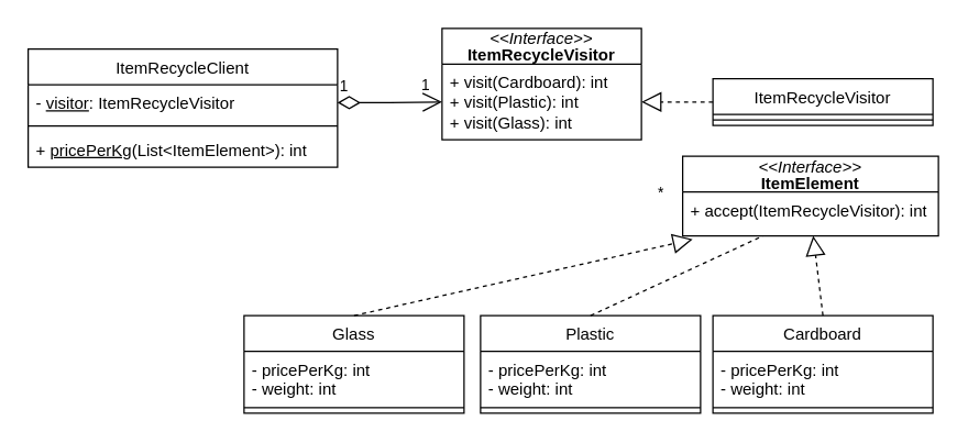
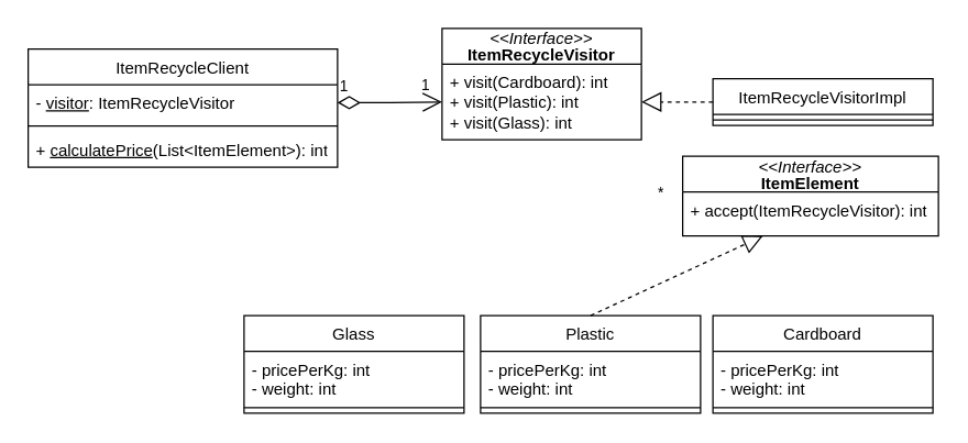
  <mxCell id="0" />
  <mxCell id="1" parent="0" />
  <mxCell id="2" value="&lt;p style=&quot;line-height: 100%;&quot;&gt;&lt;font style=&quot;font-size: 12px;&quot;&gt;&lt;i&gt;&amp;lt;&amp;lt;Interface&amp;gt;&amp;gt;&lt;/i&gt;&lt;br&gt;&lt;b&gt;ItemRecycleVisitor&lt;/b&gt;&lt;/font&gt;&lt;/p&gt;" style="swimlane;fontStyle=0;childLayout=stackLayout;horizontal=1;startSize=26;fillColor=none;horizontalStack=0;resizeParent=1;resizeParentMax=0;resizeLast=0;collapsible=1;marginBottom=0;html=1;whiteSpace=wrap;" vertex="1" parent="1"><mxGeometry x="321" y="20" width="145" height="81" as="geometry" /></mxCell>
  <mxCell id="3" value="+ visit(Cardboard): int&lt;br style=&quot;--tw-translate-x:0; --tw-translate-y:0; --tw-rotate:0; --tw-skew-x:0; --tw-skew-y:0; --tw-scale-x:1; --tw-scale-y:1; --tw-pan-x: ; --tw-pan-y: ; --tw-pinch-zoom: ; --tw-scroll-snap-strictness:proximity; --tw-ordinal: ; --tw-slashed-zero: ; --tw-numeric-figure: ; --tw-numeric-spacing: ; --tw-numeric-fraction: ; --tw-ring-inset: ; --tw-ring-offset-width:0px; --tw-ring-offset-color:#fff; --tw-ring-color:rgb(59 130 246 / 0.5); --tw-ring-offset-shadow:0 0 #0000; --tw-ring-shadow:0 0 #0000; --tw-shadow:0 0 #0000; --tw-shadow-colored:0 0 #0000; --tw-blur: ; --tw-brightness: ; --tw-contrast: ; --tw-grayscale: ; --tw-hue-rotate: ; --tw-invert: ; --tw-saturate: ; --tw-sepia: ; --tw-drop-shadow: ; --tw-backdrop-blur: ; --tw-backdrop-brightness: ; --tw-backdrop-contrast: ; --tw-backdrop-grayscale: ; --tw-backdrop-hue-rotate: ; --tw-backdrop-invert: ; --tw-backdrop-opacity: ; --tw-backdrop-saturate: ; --tw-backdrop-sepia: ; border-color: var(--border-color);&quot;&gt;+ visit(Plastic): int&lt;br style=&quot;--tw-translate-x:0; --tw-translate-y:0; --tw-rotate:0; --tw-skew-x:0; --tw-skew-y:0; --tw-scale-x:1; --tw-scale-y:1; --tw-pan-x: ; --tw-pan-y: ; --tw-pinch-zoom: ; --tw-scroll-snap-strictness:proximity; --tw-ordinal: ; --tw-slashed-zero: ; --tw-numeric-figure: ; --tw-numeric-spacing: ; --tw-numeric-fraction: ; --tw-ring-inset: ; --tw-ring-offset-width:0px; --tw-ring-offset-color:#fff; --tw-ring-color:rgb(59 130 246 / 0.5); --tw-ring-offset-shadow:0 0 #0000; --tw-ring-shadow:0 0 #0000; --tw-shadow:0 0 #0000; --tw-shadow-colored:0 0 #0000; --tw-blur: ; --tw-brightness: ; --tw-contrast: ; --tw-grayscale: ; --tw-hue-rotate: ; --tw-invert: ; --tw-saturate: ; --tw-sepia: ; --tw-drop-shadow: ; --tw-backdrop-blur: ; --tw-backdrop-brightness: ; --tw-backdrop-contrast: ; --tw-backdrop-grayscale: ; --tw-backdrop-hue-rotate: ; --tw-backdrop-invert: ; --tw-backdrop-opacity: ; --tw-backdrop-saturate: ; --tw-backdrop-sepia: ; border-color: var(--border-color);&quot;&gt;+ visit(Glass): int" style="text;strokeColor=none;fillColor=none;align=left;verticalAlign=top;spacingLeft=4;spacingRight=4;overflow=hidden;rotatable=0;points=[[0,0.5],[1,0.5]];portConstraint=eastwest;whiteSpace=wrap;html=1;" vertex="1" parent="2"><mxGeometry y="26" width="145" height="55" as="geometry" /></mxCell>
  <mxCell id="4" value="&lt;p style=&quot;line-height: 100%;&quot;&gt;&lt;font style=&quot;font-size: 12px;&quot;&gt;&lt;i&gt;&amp;lt;&amp;lt;Interface&amp;gt;&amp;gt;&lt;/i&gt;&lt;br&gt;&lt;b&gt;ItemElement&lt;/b&gt;&lt;/font&gt;&lt;/p&gt;" style="swimlane;fontStyle=0;childLayout=stackLayout;horizontal=1;startSize=26;fillColor=none;horizontalStack=0;resizeParent=1;resizeParentMax=0;resizeLast=0;collapsible=1;marginBottom=0;html=1;whiteSpace=wrap;" vertex="1" parent="1"><mxGeometry x="496" y="113" width="186" height="58" as="geometry" /></mxCell>
  <mxCell id="5" value="+ accept(ItemRecycleVisitor): int" style="text;strokeColor=none;fillColor=none;align=left;verticalAlign=top;spacingLeft=4;spacingRight=4;overflow=hidden;rotatable=0;points=[[0,0.5],[1,0.5]];portConstraint=eastwest;whiteSpace=wrap;html=1;" vertex="1" parent="4"><mxGeometry y="26" width="186" height="32" as="geometry" /></mxCell>
  <mxCell id="6" value="&lt;span style=&quot;font-weight: normal;&quot;&gt;Glass&lt;/span&gt;" style="swimlane;fontStyle=1;align=center;verticalAlign=top;childLayout=stackLayout;horizontal=1;startSize=26;horizontalStack=0;resizeParent=1;resizeParentMax=0;resizeLast=0;collapsible=1;marginBottom=0;whiteSpace=wrap;html=1;" vertex="1" parent="1"><mxGeometry x="177" y="229" width="160" height="71" as="geometry" /></mxCell>
  <mxCell id="7" value="- pricePerKg: int&lt;br&gt;- weight: int" style="text;strokeColor=none;fillColor=none;align=left;verticalAlign=top;spacingLeft=4;spacingRight=4;overflow=hidden;rotatable=0;points=[[0,0.5],[1,0.5]];portConstraint=eastwest;whiteSpace=wrap;html=1;" vertex="1" parent="6"><mxGeometry y="26" width="160" height="37" as="geometry" /></mxCell>
  <mxCell id="8" value="" style="line;strokeWidth=1;fillColor=none;align=left;verticalAlign=middle;spacingTop=-1;spacingLeft=3;spacingRight=3;rotatable=0;labelPosition=right;points=[];portConstraint=eastwest;strokeColor=inherit;" vertex="1" parent="6"><mxGeometry y="63" width="160" height="8" as="geometry" /></mxCell>
  <mxCell id="9" value="&lt;span style=&quot;font-weight: normal;&quot;&gt;Plastic&lt;/span&gt;" style="swimlane;fontStyle=1;align=center;verticalAlign=top;childLayout=stackLayout;horizontal=1;startSize=26;horizontalStack=0;resizeParent=1;resizeParentMax=0;resizeLast=0;collapsible=1;marginBottom=0;whiteSpace=wrap;html=1;" vertex="1" parent="1"><mxGeometry x="349" y="229" width="160" height="71" as="geometry" /></mxCell>
  <mxCell id="10" value="- pricePerKg: int&lt;br&gt;- weight: int" style="text;strokeColor=none;fillColor=none;align=left;verticalAlign=top;spacingLeft=4;spacingRight=4;overflow=hidden;rotatable=0;points=[[0,0.5],[1,0.5]];portConstraint=eastwest;whiteSpace=wrap;html=1;" vertex="1" parent="9"><mxGeometry y="26" width="160" height="37" as="geometry" /></mxCell>
  <mxCell id="11" value="" style="line;strokeWidth=1;fillColor=none;align=left;verticalAlign=middle;spacingTop=-1;spacingLeft=3;spacingRight=3;rotatable=0;labelPosition=right;points=[];portConstraint=eastwest;strokeColor=inherit;" vertex="1" parent="9"><mxGeometry y="63" width="160" height="8" as="geometry" /></mxCell>
  <mxCell id="12" value="&lt;span style=&quot;font-weight: normal;&quot;&gt;Cardboard&lt;/span&gt;" style="swimlane;fontStyle=1;align=center;verticalAlign=top;childLayout=stackLayout;horizontal=1;startSize=26;horizontalStack=0;resizeParent=1;resizeParentMax=0;resizeLast=0;collapsible=1;marginBottom=0;whiteSpace=wrap;html=1;" vertex="1" parent="1"><mxGeometry x="518" y="229" width="160" height="71" as="geometry" /></mxCell>
  <mxCell id="13" value="- pricePerKg: int&lt;br&gt;- weight: int" style="text;strokeColor=none;fillColor=none;align=left;verticalAlign=top;spacingLeft=4;spacingRight=4;overflow=hidden;rotatable=0;points=[[0,0.5],[1,0.5]];portConstraint=eastwest;whiteSpace=wrap;html=1;" vertex="1" parent="12"><mxGeometry y="26" width="160" height="37" as="geometry" /></mxCell>
  <mxCell id="14" value="" style="line;strokeWidth=1;fillColor=none;align=left;verticalAlign=middle;spacingTop=-1;spacingLeft=3;spacingRight=3;rotatable=0;labelPosition=right;points=[];portConstraint=eastwest;strokeColor=inherit;" vertex="1" parent="12"><mxGeometry y="63" width="160" height="8" as="geometry" /></mxCell>
- <mxCell id="15" value="" style="endArrow=block;dashed=1;endFill=0;endSize=12;html=1;rounded=0;exitX=0.5;exitY=0;exitDx=0;exitDy=0;entryX=0.039;entryY=1.077;entryDx=0;entryDy=0;entryPerimeter=0;" edge="1" parent="1" source="6" target="5"><mxGeometry width="160" relative="1" as="geometry"><mxPoint x="307" y="198" as="sourcePoint" /><mxPoint x="467" y="198" as="targetPoint" /></mxGeometry></mxCell>
- <mxCell id="16" value="" style="endArrow=block;dashed=1;endFill=0;endSize=12;html=1;rounded=0;exitX=0.5;exitY=0;exitDx=0;exitDy=0;" edge="1" parent="1" source="12" target="5"><mxGeometry width="160" relative="1" as="geometry"><mxPoint x="583" y="203" as="sourcePoint" /><mxPoint x="719" y="137" as="targetPoint" /></mxGeometry></mxCell>
- <mxCell id="17" value="" style="endArrow=none;dashed=1;endFill=0;endSize=12;html=1;rounded=0;exitX=0.5;exitY=0;exitDx=0;exitDy=0;" edge="1" parent="1" source="9" target="5"><mxGeometry width="160" relative="1" as="geometry"><mxPoint x="695" y="239" as="sourcePoint" /><mxPoint x="540" y="173" as="targetPoint" /></mxGeometry></mxCell>
- <mxCell id="18" value="&lt;span style=&quot;font-weight: normal;&quot;&gt;ItemRecycleVisitor&lt;/span&gt;" style="swimlane;fontStyle=1;align=center;verticalAlign=top;childLayout=stackLayout;horizontal=1;startSize=26;horizontalStack=0;resizeParent=1;resizeParentMax=0;resizeLast=0;collapsible=1;marginBottom=0;whiteSpace=wrap;html=1;" vertex="1" parent="1"><mxGeometry x="518" y="56.5" width="160" height="34" as="geometry" /></mxCell>
+ <mxCell id="17" value="" style="endArrow=block;dashed=1;endFill=0;endSize=12;html=1;rounded=0;exitX=0.5;exitY=0;exitDx=0;exitDy=0;" edge="1" parent="1" source="9" target="5"><mxGeometry width="160" relative="1" as="geometry"><mxPoint x="695" y="239" as="sourcePoint" /><mxPoint x="540" y="173" as="targetPoint" /></mxGeometry></mxCell>
+ <mxCell id="18" value="&lt;span style=&quot;font-weight: normal;&quot;&gt;ItemRecycleVisitorImpl&lt;/span&gt;" style="swimlane;fontStyle=1;align=center;verticalAlign=top;childLayout=stackLayout;horizontal=1;startSize=26;horizontalStack=0;resizeParent=1;resizeParentMax=0;resizeLast=0;collapsible=1;marginBottom=0;whiteSpace=wrap;html=1;" vertex="1" parent="1"><mxGeometry x="518" y="56.5" width="160" height="34" as="geometry" /></mxCell>
  <mxCell id="19" value="" style="line;strokeWidth=1;fillColor=none;align=left;verticalAlign=middle;spacingTop=-1;spacingLeft=3;spacingRight=3;rotatable=0;labelPosition=right;points=[];portConstraint=eastwest;strokeColor=inherit;" vertex="1" parent="18"><mxGeometry y="26" width="160" height="8" as="geometry" /></mxCell>
  <mxCell id="20" value="" style="endArrow=block;dashed=1;endFill=0;endSize=12;html=1;rounded=0;" edge="1" parent="1" source="18" target="3"><mxGeometry width="160" relative="1" as="geometry"><mxPoint x="430.5" y="96" as="sourcePoint" /><mxPoint x="566.5" y="30" as="targetPoint" /></mxGeometry></mxCell>
  <mxCell id="21" value="&lt;span style=&quot;font-weight: normal;&quot;&gt;ItemRecycleClient&lt;/span&gt;" style="swimlane;fontStyle=1;align=center;verticalAlign=top;childLayout=stackLayout;horizontal=1;startSize=26;horizontalStack=0;resizeParent=1;resizeParentMax=0;resizeLast=0;collapsible=1;marginBottom=0;whiteSpace=wrap;html=1;" vertex="1" parent="1"><mxGeometry x="20" y="35" width="225" height="86" as="geometry" /></mxCell>
  <mxCell id="22" value="- &lt;u&gt;visitor&lt;/u&gt;: ItemRecycleVisitor" style="text;strokeColor=none;fillColor=none;align=left;verticalAlign=top;spacingLeft=4;spacingRight=4;overflow=hidden;rotatable=0;points=[[0,0.5],[1,0.5]];portConstraint=eastwest;whiteSpace=wrap;html=1;" vertex="1" parent="21"><mxGeometry y="26" width="225" height="26" as="geometry" /></mxCell>
  <mxCell id="23" value="" style="line;strokeWidth=1;fillColor=none;align=left;verticalAlign=middle;spacingTop=-1;spacingLeft=3;spacingRight=3;rotatable=0;labelPosition=right;points=[];portConstraint=eastwest;strokeColor=inherit;" vertex="1" parent="21"><mxGeometry y="52" width="225" height="8" as="geometry" /></mxCell>
- <mxCell id="24" value="+&amp;nbsp;&lt;u style=&quot;--tw-translate-x:0; --tw-translate-y:0; --tw-rotate:0; --tw-skew-x:0; --tw-skew-y:0; --tw-scale-x:1; --tw-scale-y:1; --tw-pan-x: ; --tw-pan-y: ; --tw-pinch-zoom: ; --tw-scroll-snap-strictness:proximity; --tw-ordinal: ; --tw-slashed-zero: ; --tw-numeric-figure: ; --tw-numeric-spacing: ; --tw-numeric-fraction: ; --tw-ring-inset: ; --tw-ring-offset-width:0px; --tw-ring-offset-color:#fff; --tw-ring-color:rgb(59 130 246 / 0.5); --tw-ring-offset-shadow:0 0 #0000; --tw-ring-shadow:0 0 #0000; --tw-shadow:0 0 #0000; --tw-shadow-colored:0 0 #0000; --tw-blur: ; --tw-brightness: ; --tw-contrast: ; --tw-grayscale: ; --tw-hue-rotate: ; --tw-invert: ; --tw-saturate: ; --tw-sepia: ; --tw-drop-shadow: ; --tw-backdrop-blur: ; --tw-backdrop-brightness: ; --tw-backdrop-contrast: ; --tw-backdrop-grayscale: ; --tw-backdrop-hue-rotate: ; --tw-backdrop-invert: ; --tw-backdrop-opacity: ; --tw-backdrop-saturate: ; --tw-backdrop-sepia: ; border-color: var(--border-color);&quot;&gt;pricePerKg&lt;/u&gt;&lt;span style=&quot;--tw-translate-x:0; --tw-translate-y:0; --tw-rotate:0; --tw-skew-x:0; --tw-skew-y:0; --tw-scale-x:1; --tw-scale-y:1; --tw-pan-x: ; --tw-pan-y: ; --tw-pinch-zoom: ; --tw-scroll-snap-strictness:proximity; --tw-ordinal: ; --tw-slashed-zero: ; --tw-numeric-figure: ; --tw-numeric-spacing: ; --tw-numeric-fraction: ; --tw-ring-inset: ; --tw-ring-offset-width:0px; --tw-ring-offset-color:#fff; --tw-ring-color:rgb(59 130 246 / 0.5); --tw-ring-offset-shadow:0 0 #0000; --tw-ring-shadow:0 0 #0000; --tw-shadow:0 0 #0000; --tw-shadow-colored:0 0 #0000; --tw-blur: ; --tw-brightness: ; --tw-contrast: ; --tw-grayscale: ; --tw-hue-rotate: ; --tw-invert: ; --tw-saturate: ; --tw-sepia: ; --tw-drop-shadow: ; --tw-backdrop-blur: ; --tw-backdrop-brightness: ; --tw-backdrop-contrast: ; --tw-backdrop-grayscale: ; --tw-backdrop-hue-rotate: ; --tw-backdrop-invert: ; --tw-backdrop-opacity: ; --tw-backdrop-saturate: ; --tw-backdrop-sepia: ; border-color: var(--border-color);&quot;&gt;(List&amp;lt;ItemElement&amp;gt;)&lt;/span&gt;: int" style="text;strokeColor=none;fillColor=none;align=left;verticalAlign=top;spacingLeft=4;spacingRight=4;overflow=hidden;rotatable=0;points=[[0,0.5],[1,0.5]];portConstraint=eastwest;whiteSpace=wrap;html=1;" vertex="1" parent="21"><mxGeometry y="60" width="225" height="26" as="geometry" /></mxCell>
+ <mxCell id="24" value="+&amp;nbsp;&lt;u style=&quot;--tw-translate-x:0; --tw-translate-y:0; --tw-rotate:0; --tw-skew-x:0; --tw-skew-y:0; --tw-scale-x:1; --tw-scale-y:1; --tw-pan-x: ; --tw-pan-y: ; --tw-pinch-zoom: ; --tw-scroll-snap-strictness:proximity; --tw-ordinal: ; --tw-slashed-zero: ; --tw-numeric-figure: ; --tw-numeric-spacing: ; --tw-numeric-fraction: ; --tw-ring-inset: ; --tw-ring-offset-width:0px; --tw-ring-offset-color:#fff; --tw-ring-color:rgb(59 130 246 / 0.5); --tw-ring-offset-shadow:0 0 #0000; --tw-ring-shadow:0 0 #0000; --tw-shadow:0 0 #0000; --tw-shadow-colored:0 0 #0000; --tw-blur: ; --tw-brightness: ; --tw-contrast: ; --tw-grayscale: ; --tw-hue-rotate: ; --tw-invert: ; --tw-saturate: ; --tw-sepia: ; --tw-drop-shadow: ; --tw-backdrop-blur: ; --tw-backdrop-brightness: ; --tw-backdrop-contrast: ; --tw-backdrop-grayscale: ; --tw-backdrop-hue-rotate: ; --tw-backdrop-invert: ; --tw-backdrop-opacity: ; --tw-backdrop-saturate: ; --tw-backdrop-sepia: ; border-color: var(--border-color);&quot;&gt;calculatePrice&lt;/u&gt;&lt;span style=&quot;--tw-translate-x:0; --tw-translate-y:0; --tw-rotate:0; --tw-skew-x:0; --tw-skew-y:0; --tw-scale-x:1; --tw-scale-y:1; --tw-pan-x: ; --tw-pan-y: ; --tw-pinch-zoom: ; --tw-scroll-snap-strictness:proximity; --tw-ordinal: ; --tw-slashed-zero: ; --tw-numeric-figure: ; --tw-numeric-spacing: ; --tw-numeric-fraction: ; --tw-ring-inset: ; --tw-ring-offset-width:0px; --tw-ring-offset-color:#fff; --tw-ring-color:rgb(59 130 246 / 0.5); --tw-ring-offset-shadow:0 0 #0000; --tw-ring-shadow:0 0 #0000; --tw-shadow:0 0 #0000; --tw-shadow-colored:0 0 #0000; --tw-blur: ; --tw-brightness: ; --tw-contrast: ; --tw-grayscale: ; --tw-hue-rotate: ; --tw-invert: ; --tw-saturate: ; --tw-sepia: ; --tw-drop-shadow: ; --tw-backdrop-blur: ; --tw-backdrop-brightness: ; --tw-backdrop-contrast: ; --tw-backdrop-grayscale: ; --tw-backdrop-hue-rotate: ; --tw-backdrop-invert: ; --tw-backdrop-opacity: ; --tw-backdrop-saturate: ; --tw-backdrop-sepia: ; border-color: var(--border-color);&quot;&gt;(List&amp;lt;ItemElement&amp;gt;)&lt;/span&gt;: int" style="text;strokeColor=none;fillColor=none;align=left;verticalAlign=top;spacingLeft=4;spacingRight=4;overflow=hidden;rotatable=0;points=[[0,0.5],[1,0.5]];portConstraint=eastwest;whiteSpace=wrap;html=1;" vertex="1" parent="21"><mxGeometry y="60" width="225" height="26" as="geometry" /></mxCell>
  <mxCell id="25" value="1" style="endArrow=open;html=1;endSize=12;startArrow=diamondThin;startSize=14;startFill=0;edgeStyle=orthogonalEdgeStyle;align=left;verticalAlign=bottom;rounded=0;" edge="1" parent="1" source="22" target="3"><mxGeometry x="-1" y="3" relative="1" as="geometry"><mxPoint x="191" y="156" as="sourcePoint" /><mxPoint x="351" y="156" as="targetPoint" /></mxGeometry></mxCell>
  <mxCell id="26" value="1" style="text;html=1;strokeColor=none;fillColor=none;align=center;verticalAlign=middle;whiteSpace=wrap;rounded=0;fontSize=11;" vertex="1" parent="1"><mxGeometry x="298" y="45.5" width="23" height="30" as="geometry" /></mxCell>
  <mxCell id="27" value="*" style="text;html=1;strokeColor=none;fillColor=none;align=center;verticalAlign=middle;whiteSpace=wrap;rounded=0;fontSize=11;" vertex="1" parent="1"><mxGeometry x="469" y="125" width="23" height="30" as="geometry" /></mxCell>
